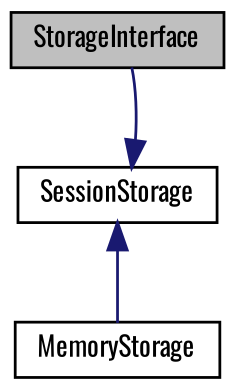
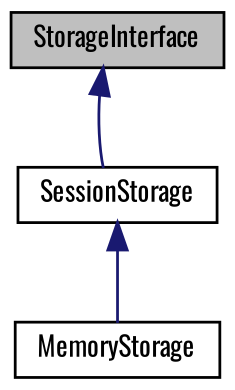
  digraph {
    fontname=Oswald
    node [color=black fillcolor=white fontname=Oswald fontsize=10 shape=record style=filled]
    edge [color=midnightblue dir=back fontname=Oswald fontsize=10 labelfontname=Helvetica labelfontsize=10 style=solid]
    n1 [fillcolor=grey75 fontcolor=black height=0.2 label=StorageInterface width=0.4]
    n2 [height=0.2 label=SessionStorage width=0.4]
    n3 [height=0.2 label=MemoryStorage width=0.4]
-   n2 -> n1
+   n1 -> n2
    n2 -> n3
  }
